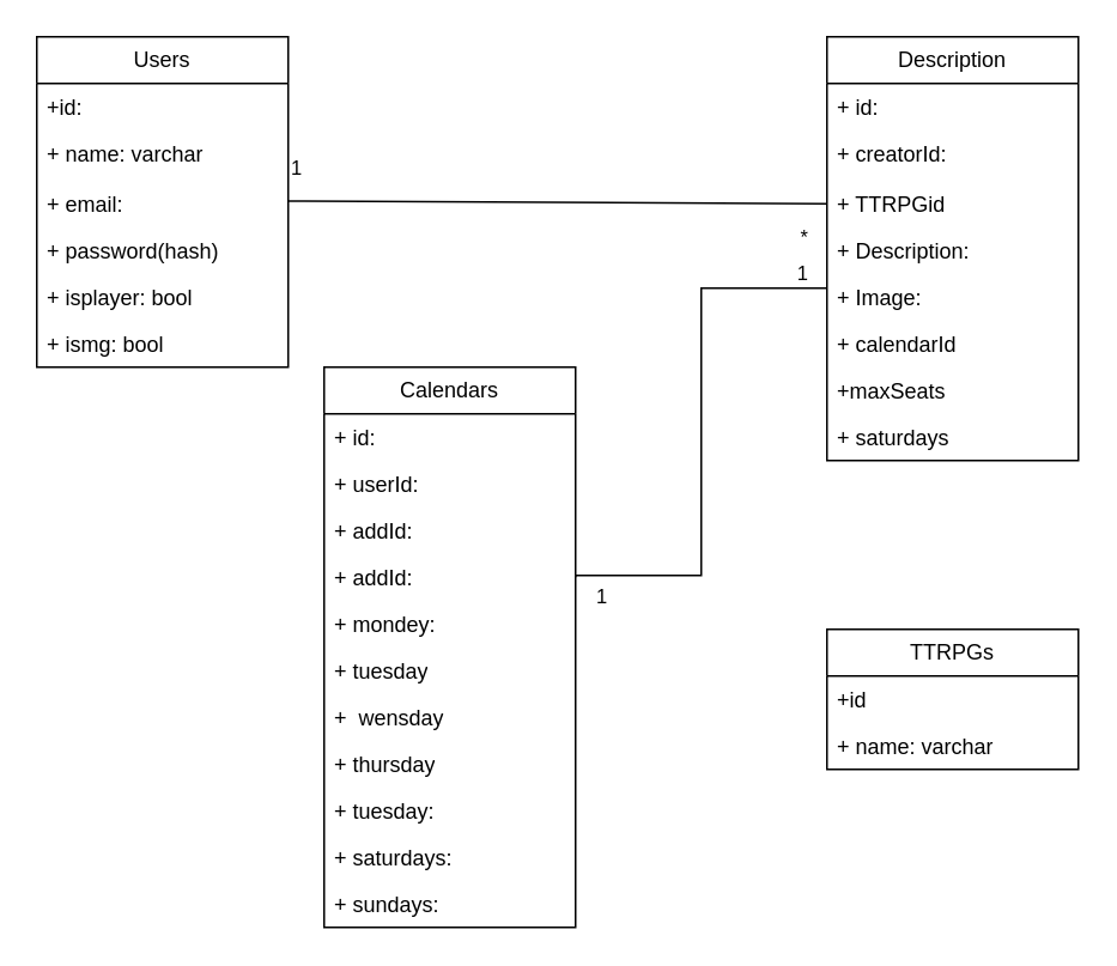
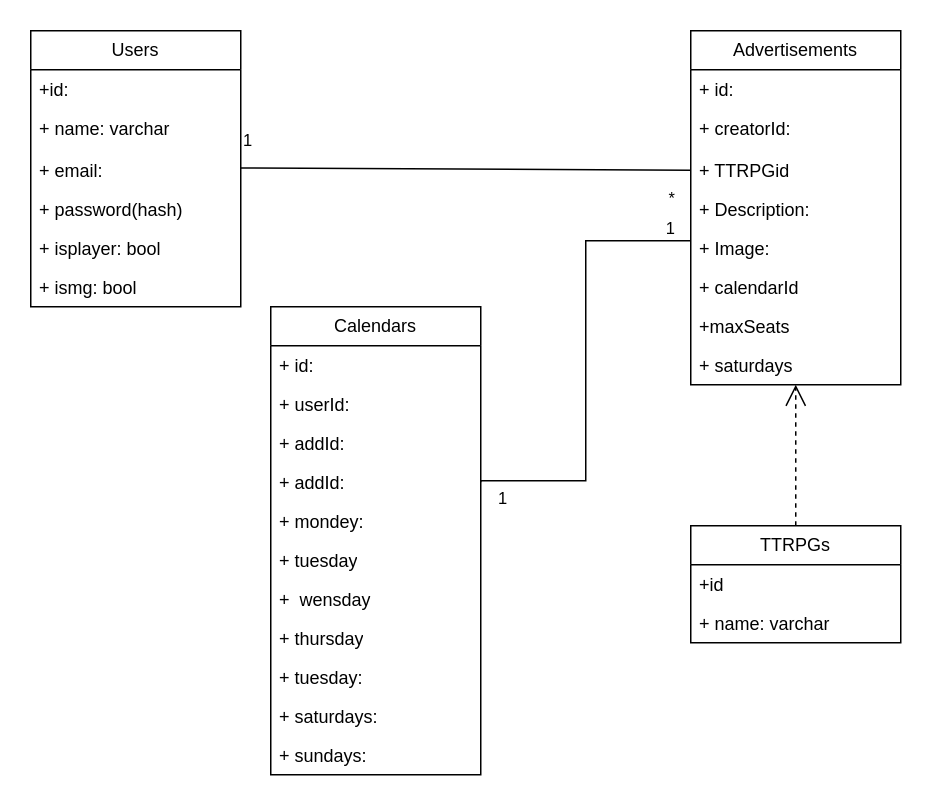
  <mxCell id="0" />
  <mxCell id="1" parent="0" />
  <mxCell id="2" value="Users" style="swimlane;fontStyle=0;childLayout=stackLayout;horizontal=1;startSize=26;fillColor=none;horizontalStack=0;resizeParent=1;resizeParentMax=0;resizeLast=0;collapsible=1;marginBottom=0;whiteSpace=wrap;html=1;" vertex="1" parent="1"><mxGeometry x="20" y="20" width="140" height="184" as="geometry" /></mxCell>
  <mxCell id="3" value="+id:&amp;nbsp;" style="text;strokeColor=none;fillColor=none;align=left;verticalAlign=top;spacingLeft=4;spacingRight=4;overflow=hidden;rotatable=0;points=[[0,0.5],[1,0.5]];portConstraint=eastwest;whiteSpace=wrap;html=1;" vertex="1" parent="2"><mxGeometry y="26" width="140" height="26" as="geometry" /></mxCell>
  <mxCell id="4" value="+ name: varchar" style="text;strokeColor=none;fillColor=none;align=left;verticalAlign=top;spacingLeft=4;spacingRight=4;overflow=hidden;rotatable=0;points=[[0,0.5],[1,0.5]];portConstraint=eastwest;whiteSpace=wrap;html=1;" vertex="1" parent="2"><mxGeometry y="52" width="140" height="28" as="geometry" /></mxCell>
  <mxCell id="5" value="+ email:&amp;nbsp;" style="text;strokeColor=none;fillColor=none;align=left;verticalAlign=top;spacingLeft=4;spacingRight=4;overflow=hidden;rotatable=0;points=[[0,0.5],[1,0.5]];portConstraint=eastwest;whiteSpace=wrap;html=1;" vertex="1" parent="2"><mxGeometry y="80" width="140" height="26" as="geometry" /></mxCell>
  <mxCell id="6" value="+ password(hash)" style="text;strokeColor=none;fillColor=none;align=left;verticalAlign=top;spacingLeft=4;spacingRight=4;overflow=hidden;rotatable=0;points=[[0,0.5],[1,0.5]];portConstraint=eastwest;whiteSpace=wrap;html=1;" vertex="1" parent="2"><mxGeometry y="106" width="140" height="26" as="geometry" /></mxCell>
  <mxCell id="7" value="+ isplayer: bool" style="text;strokeColor=none;fillColor=none;align=left;verticalAlign=top;spacingLeft=4;spacingRight=4;overflow=hidden;rotatable=0;points=[[0,0.5],[1,0.5]];portConstraint=eastwest;whiteSpace=wrap;html=1;" vertex="1" parent="2"><mxGeometry y="132" width="140" height="26" as="geometry" /></mxCell>
  <mxCell id="8" value="+ ismg: bool" style="text;strokeColor=none;fillColor=none;align=left;verticalAlign=top;spacingLeft=4;spacingRight=4;overflow=hidden;rotatable=0;points=[[0,0.5],[1,0.5]];portConstraint=eastwest;whiteSpace=wrap;html=1;" vertex="1" parent="2"><mxGeometry y="158" width="140" height="26" as="geometry" /></mxCell>
  <mxCell id="9" value="TTRPGs" style="swimlane;fontStyle=0;childLayout=stackLayout;horizontal=1;startSize=26;fillColor=none;horizontalStack=0;resizeParent=1;resizeParentMax=0;resizeLast=0;collapsible=1;marginBottom=0;whiteSpace=wrap;html=1;" vertex="1" parent="1"><mxGeometry x="460" y="350" width="140" height="78" as="geometry" /></mxCell>
  <mxCell id="10" value="+id" style="text;strokeColor=none;fillColor=none;align=left;verticalAlign=top;spacingLeft=4;spacingRight=4;overflow=hidden;rotatable=0;points=[[0,0.5],[1,0.5]];portConstraint=eastwest;whiteSpace=wrap;html=1;" vertex="1" parent="9"><mxGeometry y="26" width="140" height="26" as="geometry" /></mxCell>
  <mxCell id="11" value="+ name: varchar" style="text;strokeColor=none;fillColor=none;align=left;verticalAlign=top;spacingLeft=4;spacingRight=4;overflow=hidden;rotatable=0;points=[[0,0.5],[1,0.5]];portConstraint=eastwest;whiteSpace=wrap;html=1;" vertex="1" parent="9"><mxGeometry y="52" width="140" height="26" as="geometry" /></mxCell>
- <mxCell id="12" value="Description" style="swimlane;fontStyle=0;childLayout=stackLayout;horizontal=1;startSize=26;fillColor=none;horizontalStack=0;resizeParent=1;resizeParentMax=0;resizeLast=0;collapsible=1;marginBottom=0;whiteSpace=wrap;html=1;" vertex="1" parent="1"><mxGeometry x="460" y="20" width="140" height="236" as="geometry" /></mxCell>
+ <mxCell id="12" value="Advertisements" style="swimlane;fontStyle=0;childLayout=stackLayout;horizontal=1;startSize=26;fillColor=none;horizontalStack=0;resizeParent=1;resizeParentMax=0;resizeLast=0;collapsible=1;marginBottom=0;whiteSpace=wrap;html=1;" vertex="1" parent="1"><mxGeometry x="460" y="20" width="140" height="236" as="geometry" /></mxCell>
  <mxCell id="13" value="+ id:&amp;nbsp;" style="text;strokeColor=none;fillColor=none;align=left;verticalAlign=top;spacingLeft=4;spacingRight=4;overflow=hidden;rotatable=0;points=[[0,0.5],[1,0.5]];portConstraint=eastwest;whiteSpace=wrap;html=1;" vertex="1" parent="12"><mxGeometry y="26" width="140" height="26" as="geometry" /></mxCell>
  <mxCell id="14" value="+ creatorId:" style="text;strokeColor=none;fillColor=none;align=left;verticalAlign=top;spacingLeft=4;spacingRight=4;overflow=hidden;rotatable=0;points=[[0,0.5],[1,0.5]];portConstraint=eastwest;whiteSpace=wrap;html=1;" vertex="1" parent="12"><mxGeometry y="52" width="140" height="28" as="geometry" /></mxCell>
  <mxCell id="15" value="+ TTRPGid" style="text;strokeColor=none;fillColor=none;align=left;verticalAlign=top;spacingLeft=4;spacingRight=4;overflow=hidden;rotatable=0;points=[[0,0.5],[1,0.5]];portConstraint=eastwest;whiteSpace=wrap;html=1;" vertex="1" parent="12"><mxGeometry y="80" width="140" height="26" as="geometry" /></mxCell>
  <mxCell id="16" value="+ Description:" style="text;strokeColor=none;fillColor=none;align=left;verticalAlign=top;spacingLeft=4;spacingRight=4;overflow=hidden;rotatable=0;points=[[0,0.5],[1,0.5]];portConstraint=eastwest;whiteSpace=wrap;html=1;" vertex="1" parent="12"><mxGeometry y="106" width="140" height="26" as="geometry" /></mxCell>
  <mxCell id="17" value="+ Image:&amp;nbsp;" style="text;strokeColor=none;fillColor=none;align=left;verticalAlign=top;spacingLeft=4;spacingRight=4;overflow=hidden;rotatable=0;points=[[0,0.5],[1,0.5]];portConstraint=eastwest;whiteSpace=wrap;html=1;" vertex="1" parent="12"><mxGeometry y="132" width="140" height="26" as="geometry" /></mxCell>
  <mxCell id="18" value="+ calendarId" style="text;strokeColor=none;fillColor=none;align=left;verticalAlign=top;spacingLeft=4;spacingRight=4;overflow=hidden;rotatable=0;points=[[0,0.5],[1,0.5]];portConstraint=eastwest;whiteSpace=wrap;html=1;" vertex="1" parent="12"><mxGeometry y="158" width="140" height="26" as="geometry" /></mxCell>
  <mxCell id="19" value="+maxSeats" style="text;strokeColor=none;fillColor=none;align=left;verticalAlign=top;spacingLeft=4;spacingRight=4;overflow=hidden;rotatable=0;points=[[0,0.5],[1,0.5]];portConstraint=eastwest;whiteSpace=wrap;html=1;" vertex="1" parent="12"><mxGeometry y="184" width="140" height="26" as="geometry" /></mxCell>
  <mxCell id="20" value="+ saturdays" style="text;strokeColor=none;fillColor=none;align=left;verticalAlign=top;spacingLeft=4;spacingRight=4;overflow=hidden;rotatable=0;points=[[0,0.5],[1,0.5]];portConstraint=eastwest;whiteSpace=wrap;html=1;" vertex="1" parent="12"><mxGeometry y="210" width="140" height="26" as="geometry" /></mxCell>
  <mxCell id="21" value="Calendars" style="swimlane;fontStyle=0;childLayout=stackLayout;horizontal=1;startSize=26;fillColor=none;horizontalStack=0;resizeParent=1;resizeParentMax=0;resizeLast=0;collapsible=1;marginBottom=0;whiteSpace=wrap;html=1;" vertex="1" parent="1"><mxGeometry x="180" y="204" width="140" height="312" as="geometry" /></mxCell>
  <mxCell id="22" value="+ id:" style="text;strokeColor=none;fillColor=none;align=left;verticalAlign=top;spacingLeft=4;spacingRight=4;overflow=hidden;rotatable=0;points=[[0,0.5],[1,0.5]];portConstraint=eastwest;whiteSpace=wrap;html=1;" vertex="1" parent="21"><mxGeometry y="26" width="140" height="26" as="geometry" /></mxCell>
  <mxCell id="23" value="+ userId:" style="text;strokeColor=none;fillColor=none;align=left;verticalAlign=top;spacingLeft=4;spacingRight=4;overflow=hidden;rotatable=0;points=[[0,0.5],[1,0.5]];portConstraint=eastwest;whiteSpace=wrap;html=1;" vertex="1" parent="21"><mxGeometry y="52" width="140" height="26" as="geometry" /></mxCell>
  <mxCell id="24" value="+ addId:&amp;nbsp;" style="text;strokeColor=none;fillColor=none;align=left;verticalAlign=top;spacingLeft=4;spacingRight=4;overflow=hidden;rotatable=0;points=[[0,0.5],[1,0.5]];portConstraint=eastwest;whiteSpace=wrap;html=1;" vertex="1" parent="21"><mxGeometry y="78" width="140" height="26" as="geometry" /></mxCell>
  <mxCell id="25" value="+ addId:&amp;nbsp;" style="text;strokeColor=none;fillColor=none;align=left;verticalAlign=top;spacingLeft=4;spacingRight=4;overflow=hidden;rotatable=0;points=[[0,0.5],[1,0.5]];portConstraint=eastwest;whiteSpace=wrap;html=1;" vertex="1" parent="21"><mxGeometry y="104" width="140" height="26" as="geometry" /></mxCell>
  <mxCell id="26" value="+ mondey:" style="text;strokeColor=none;fillColor=none;align=left;verticalAlign=top;spacingLeft=4;spacingRight=4;overflow=hidden;rotatable=0;points=[[0,0.5],[1,0.5]];portConstraint=eastwest;whiteSpace=wrap;html=1;" vertex="1" parent="21"><mxGeometry y="130" width="140" height="26" as="geometry" /></mxCell>
  <mxCell id="27" value="+ tuesday" style="text;strokeColor=none;fillColor=none;align=left;verticalAlign=top;spacingLeft=4;spacingRight=4;overflow=hidden;rotatable=0;points=[[0,0.5],[1,0.5]];portConstraint=eastwest;whiteSpace=wrap;html=1;" vertex="1" parent="21"><mxGeometry y="156" width="140" height="26" as="geometry" /></mxCell>
  <mxCell id="28" value="+&amp;nbsp; wensday" style="text;strokeColor=none;fillColor=none;align=left;verticalAlign=top;spacingLeft=4;spacingRight=4;overflow=hidden;rotatable=0;points=[[0,0.5],[1,0.5]];portConstraint=eastwest;whiteSpace=wrap;html=1;" vertex="1" parent="21"><mxGeometry y="182" width="140" height="26" as="geometry" /></mxCell>
  <mxCell id="29" value="+ thursday" style="text;strokeColor=none;fillColor=none;align=left;verticalAlign=top;spacingLeft=4;spacingRight=4;overflow=hidden;rotatable=0;points=[[0,0.5],[1,0.5]];portConstraint=eastwest;whiteSpace=wrap;html=1;" vertex="1" parent="21"><mxGeometry y="208" width="140" height="26" as="geometry" /></mxCell>
  <mxCell id="30" value="+ tuesday:&amp;nbsp;" style="text;strokeColor=none;fillColor=none;align=left;verticalAlign=top;spacingLeft=4;spacingRight=4;overflow=hidden;rotatable=0;points=[[0,0.5],[1,0.5]];portConstraint=eastwest;whiteSpace=wrap;html=1;" vertex="1" parent="21"><mxGeometry y="234" width="140" height="26" as="geometry" /></mxCell>
  <mxCell id="31" value="+ saturdays:" style="text;strokeColor=none;fillColor=none;align=left;verticalAlign=top;spacingLeft=4;spacingRight=4;overflow=hidden;rotatable=0;points=[[0,0.5],[1,0.5]];portConstraint=eastwest;whiteSpace=wrap;html=1;" vertex="1" parent="21"><mxGeometry y="260" width="140" height="26" as="geometry" /></mxCell>
  <mxCell id="32" value="+ sundays:&amp;nbsp;" style="text;strokeColor=none;fillColor=none;align=left;verticalAlign=top;spacingLeft=4;spacingRight=4;overflow=hidden;rotatable=0;points=[[0,0.5],[1,0.5]];portConstraint=eastwest;whiteSpace=wrap;html=1;" vertex="1" parent="21"><mxGeometry y="286" width="140" height="26" as="geometry" /></mxCell>
  <mxCell id="33" value="" style="endArrow=none;html=1;rounded=0;entryX=0;entryY=0.5;entryDx=0;entryDy=0;" edge="1" parent="1" target="15"><mxGeometry relative="1" as="geometry"><mxPoint x="160" y="111.5" as="sourcePoint" /><mxPoint x="320" y="111.5" as="targetPoint" /></mxGeometry></mxCell>
  <mxCell id="34" value="1" style="edgeLabel;resizable=0;html=1;align=left;verticalAlign=bottom;" connectable="0" vertex="1" parent="33"><mxGeometry x="-1" relative="1" as="geometry"><mxPoint y="-11" as="offset" /></mxGeometry></mxCell>
  <mxCell id="35" value="*" style="edgeLabel;resizable=0;html=1;align=right;verticalAlign=bottom;" connectable="0" vertex="1" parent="33"><mxGeometry x="1" relative="1" as="geometry"><mxPoint x="-10" y="27" as="offset" /></mxGeometry></mxCell>
  <mxCell id="36" value="" style="endArrow=none;html=1;edgeStyle=orthogonalEdgeStyle;rounded=0;exitX=1;exitY=0.5;exitDx=0;exitDy=0;" edge="1" parent="1" source="25"><mxGeometry relative="1" as="geometry"><mxPoint x="360" y="320" as="sourcePoint" /><mxPoint x="460" y="160" as="targetPoint" /><Array as="points"><mxPoint x="320" y="320" /><mxPoint x="390" y="320" /><mxPoint x="390" y="160" /></Array></mxGeometry></mxCell>
  <mxCell id="37" value="1" style="edgeLabel;resizable=0;html=1;align=left;verticalAlign=bottom;" connectable="0" vertex="1" parent="36"><mxGeometry x="-1" relative="1" as="geometry"><mxPoint x="10" y="19" as="offset" /></mxGeometry></mxCell>
  <mxCell id="38" value="1" style="edgeLabel;resizable=0;html=1;align=right;verticalAlign=bottom;" connectable="0" vertex="1" parent="36"><mxGeometry x="1" relative="1" as="geometry"><mxPoint x="-10" as="offset" /></mxGeometry></mxCell>
+ <mxCell id="39" value="" style="endArrow=open;endSize=12;dashed=1;html=1;rounded=0;exitX=0.5;exitY=0;exitDx=0;exitDy=0;" edge="1" parent="1" source="9" target="20"><mxGeometry width="160" relative="1" as="geometry"><mxPoint x="330" y="260" as="sourcePoint" /><mxPoint x="530" y="270" as="targetPoint" /><Array as="points"><mxPoint x="530" y="320" /></Array></mxGeometry></mxCell>
